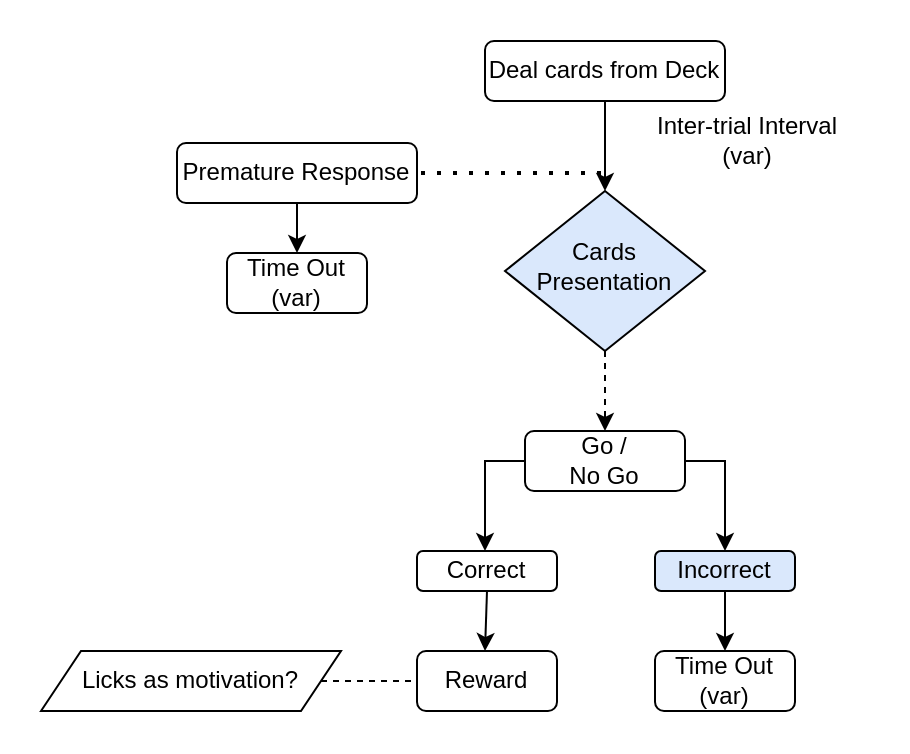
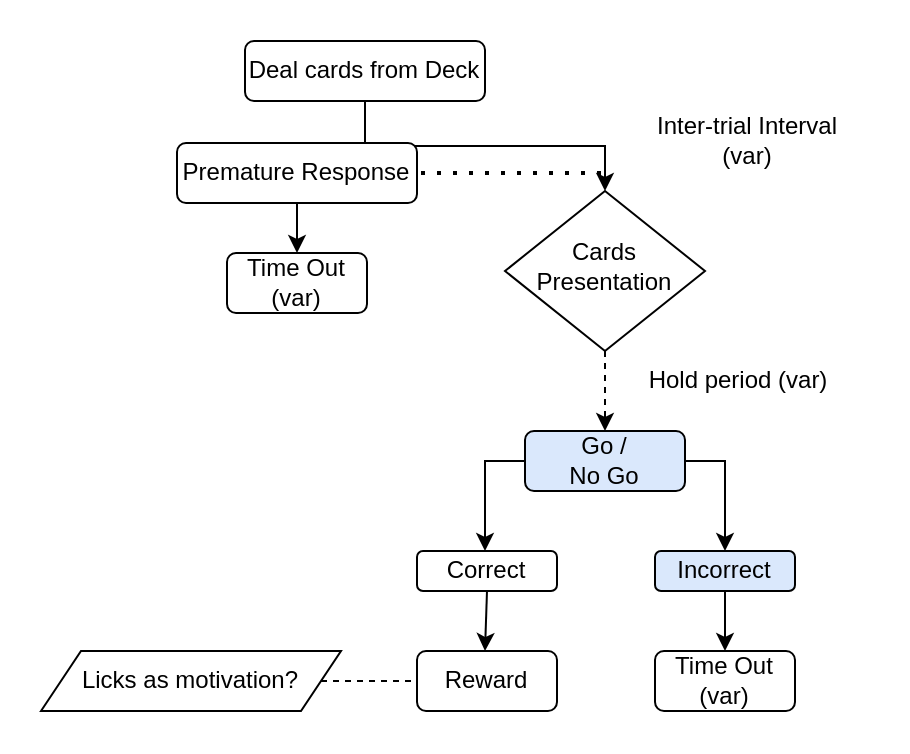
  <mxCell id="0" />
  <mxCell id="1" parent="0" />
  <mxCell id="2" value="" style="edgeStyle=orthogonalEdgeStyle;rounded=0;orthogonalLoop=1;jettySize=auto;html=1;exitX=0.5;exitY=1;exitDx=0;exitDy=0;" parent="1" source="22" target="3" edge="1"><mxGeometry relative="1" as="geometry"><mxPoint x="302" y="45" as="sourcePoint" /></mxGeometry></mxCell>
- <mxCell id="3" value="Cards&lt;br&gt;Presentation" style="rhombus;whiteSpace=wrap;html=1;shadow=0;fontFamily=Helvetica;fontSize=12;align=center;strokeWidth=1;spacing=6;spacingTop=-4;fillColor=#dae8fc;" parent="1" vertex="1"><mxGeometry x="252" y="95" width="100" height="80" as="geometry" /></mxCell>
+ <mxCell id="3" value="Cards&lt;br&gt;Presentation" style="rhombus;whiteSpace=wrap;html=1;shadow=0;fontFamily=Helvetica;fontSize=12;align=center;strokeWidth=1;spacing=6;spacingTop=-4;" parent="1" vertex="1"><mxGeometry x="252" y="95" width="100" height="80" as="geometry" /></mxCell>
  <mxCell id="4" value="Inter-trial Interval (var)" style="text;html=1;strokeColor=none;fillColor=none;align=center;verticalAlign=middle;whiteSpace=wrap;rounded=0;" parent="1" vertex="1"><mxGeometry x="314" y="55" width="119" height="30" as="geometry" /></mxCell>
- <mxCell id="6" value="Go / &lt;br&gt;No Go" style="rounded=1;whiteSpace=wrap;html=1;" parent="1" vertex="1"><mxGeometry x="262" y="215" width="80" height="30" as="geometry" /></mxCell>
+ <mxCell id="5" value="Hold period (var)" style="text;html=1;strokeColor=none;fillColor=none;align=center;verticalAlign=middle;whiteSpace=wrap;rounded=0;" parent="1" vertex="1"><mxGeometry x="314" y="175" width="110" height="30" as="geometry" /></mxCell>
+ <mxCell id="6" value="Go / &lt;br&gt;No Go" style="rounded=1;whiteSpace=wrap;html=1;fillColor=#dae8fc;" parent="1" vertex="1"><mxGeometry x="262" y="215" width="80" height="30" as="geometry" /></mxCell>
  <mxCell id="7" value="" style="endArrow=classic;html=1;rounded=0;exitX=0.5;exitY=1;exitDx=0;exitDy=0;entryX=0.5;entryY=0;entryDx=0;entryDy=0;dashed=1;" parent="1" source="3" target="6" edge="1"><mxGeometry width="50" height="50" relative="1" as="geometry"><mxPoint x="412" y="185" as="sourcePoint" /><mxPoint x="462" y="135" as="targetPoint" /></mxGeometry></mxCell>
  <mxCell id="8" value="" style="endArrow=classic;html=1;rounded=0;exitX=0;exitY=0.5;exitDx=0;exitDy=0;" parent="1" source="6" edge="1"><mxGeometry width="50" height="50" relative="1" as="geometry"><mxPoint x="412" y="185" as="sourcePoint" /><mxPoint x="242" y="275" as="targetPoint" /><Array as="points"><mxPoint x="242" y="230" /></Array></mxGeometry></mxCell>
  <mxCell id="9" value="" style="endArrow=classic;html=1;rounded=0;exitX=1;exitY=0.5;exitDx=0;exitDy=0;" parent="1" source="6" edge="1"><mxGeometry width="50" height="50" relative="1" as="geometry"><mxPoint x="272" y="240" as="sourcePoint" /><mxPoint x="362" y="275" as="targetPoint" /><Array as="points"><mxPoint x="362" y="230" /></Array></mxGeometry></mxCell>
  <mxCell id="10" value="Correct" style="rounded=1;whiteSpace=wrap;html=1;" parent="1" vertex="1"><mxGeometry x="208" y="275" width="70" height="20" as="geometry" /></mxCell>
  <mxCell id="11" value="Incorrect" style="rounded=1;whiteSpace=wrap;html=1;fillColor=#dae8fc;" parent="1" vertex="1"><mxGeometry x="327" y="275" width="70" height="20" as="geometry" /></mxCell>
  <mxCell id="12" value="" style="endArrow=classic;html=1;rounded=0;exitX=0.5;exitY=1;exitDx=0;exitDy=0;" parent="1" source="10" edge="1"><mxGeometry width="50" height="50" relative="1" as="geometry"><mxPoint x="412" y="185" as="sourcePoint" /><mxPoint x="242" y="325" as="targetPoint" /></mxGeometry></mxCell>
  <mxCell id="13" value="" style="endArrow=classic;html=1;rounded=0;exitX=0.5;exitY=1;exitDx=0;exitDy=0;" parent="1" source="11" edge="1"><mxGeometry width="50" height="50" relative="1" as="geometry"><mxPoint x="253" y="305" as="sourcePoint" /><mxPoint x="362" y="325" as="targetPoint" /></mxGeometry></mxCell>
  <mxCell id="14" value="Reward" style="rounded=1;whiteSpace=wrap;html=1;" parent="1" vertex="1"><mxGeometry x="208" y="325" width="70" height="30" as="geometry" /></mxCell>
  <mxCell id="15" value="Time Out&lt;br&gt;(var)" style="rounded=1;whiteSpace=wrap;html=1;" parent="1" vertex="1"><mxGeometry x="327" y="325" width="70" height="30" as="geometry" /></mxCell>
  <mxCell id="16" value="Time Out&lt;br&gt;(var)" style="rounded=1;whiteSpace=wrap;html=1;" parent="1" vertex="1"><mxGeometry x="113" y="126" width="70" height="30" as="geometry" /></mxCell>
  <mxCell id="17" value="" style="endArrow=none;dashed=1;html=1;dashPattern=1 3;strokeWidth=2;rounded=0;" parent="1" edge="1"><mxGeometry width="50" height="50" relative="1" as="geometry"><mxPoint x="202" y="86" as="sourcePoint" /><mxPoint x="302" y="86" as="targetPoint" /></mxGeometry></mxCell>
  <mxCell id="18" value="Premature Response" style="rounded=1;whiteSpace=wrap;html=1;fontSize=12;glass=0;strokeWidth=1;shadow=0;" parent="1" vertex="1"><mxGeometry x="88" y="71" width="120" height="30" as="geometry" /></mxCell>
  <mxCell id="19" value="" style="endArrow=classic;html=1;rounded=0;exitX=0.5;exitY=1;exitDx=0;exitDy=0;entryX=0.5;entryY=0;entryDx=0;entryDy=0;" parent="1" source="18" target="16" edge="1"><mxGeometry width="50" height="50" relative="1" as="geometry"><mxPoint x="372" y="326" as="sourcePoint" /><mxPoint x="372" y="356" as="targetPoint" /><Array as="points" /></mxGeometry></mxCell>
  <mxCell id="20" value="" style="endArrow=none;dashed=1;html=1;rounded=0;entryX=0;entryY=0.5;entryDx=0;entryDy=0;exitX=1;exitY=0.5;exitDx=0;exitDy=0;" parent="1" source="21" target="14" edge="1"><mxGeometry width="50" height="50" relative="1" as="geometry"><mxPoint x="162" y="340" as="sourcePoint" /><mxPoint x="462" y="245" as="targetPoint" /></mxGeometry></mxCell>
  <mxCell id="21" value="Licks as motivation?" style="shape=parallelogram;perimeter=parallelogramPerimeter;whiteSpace=wrap;html=1;fixedSize=1;" parent="1" vertex="1"><mxGeometry x="20" y="325" width="150" height="30" as="geometry" /></mxCell>
- <mxCell id="22" value="Deal cards from Deck" style="rounded=1;whiteSpace=wrap;html=1;" vertex="1" parent="1"><mxGeometry x="242" y="20" width="120" height="30" as="geometry" /></mxCell>
+ <mxCell id="22" value="Deal cards from Deck" style="rounded=1;whiteSpace=wrap;html=1;" vertex="1" parent="1"><mxGeometry x="122" y="20" width="120" height="30" as="geometry" /></mxCell>
